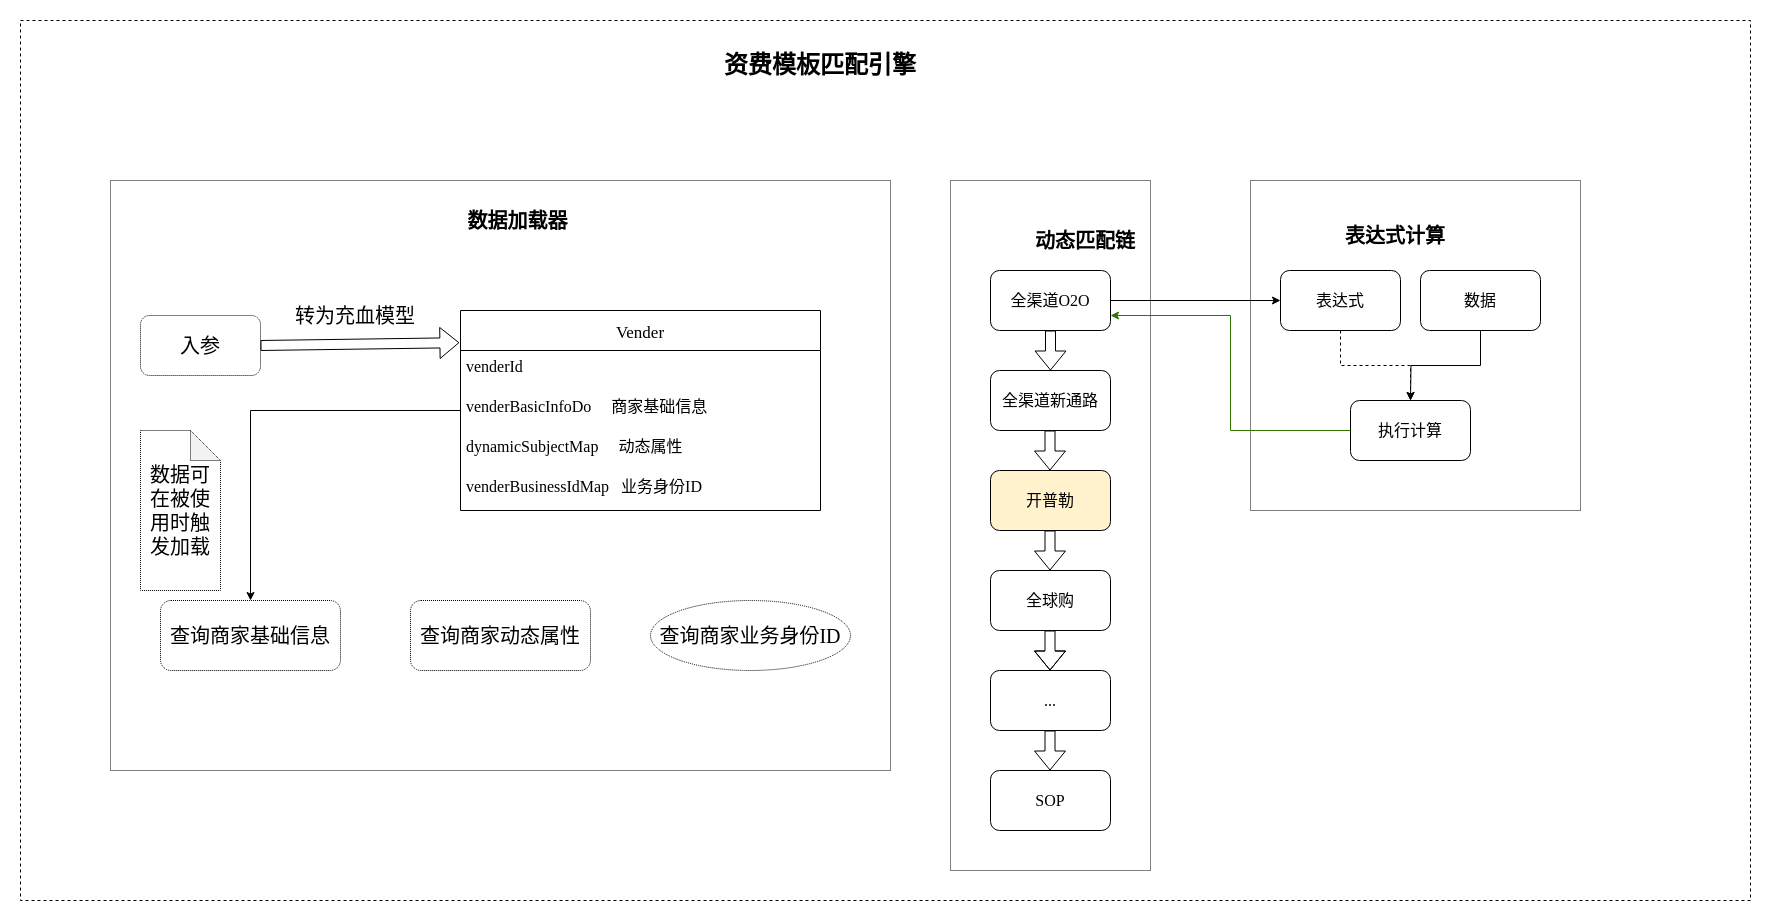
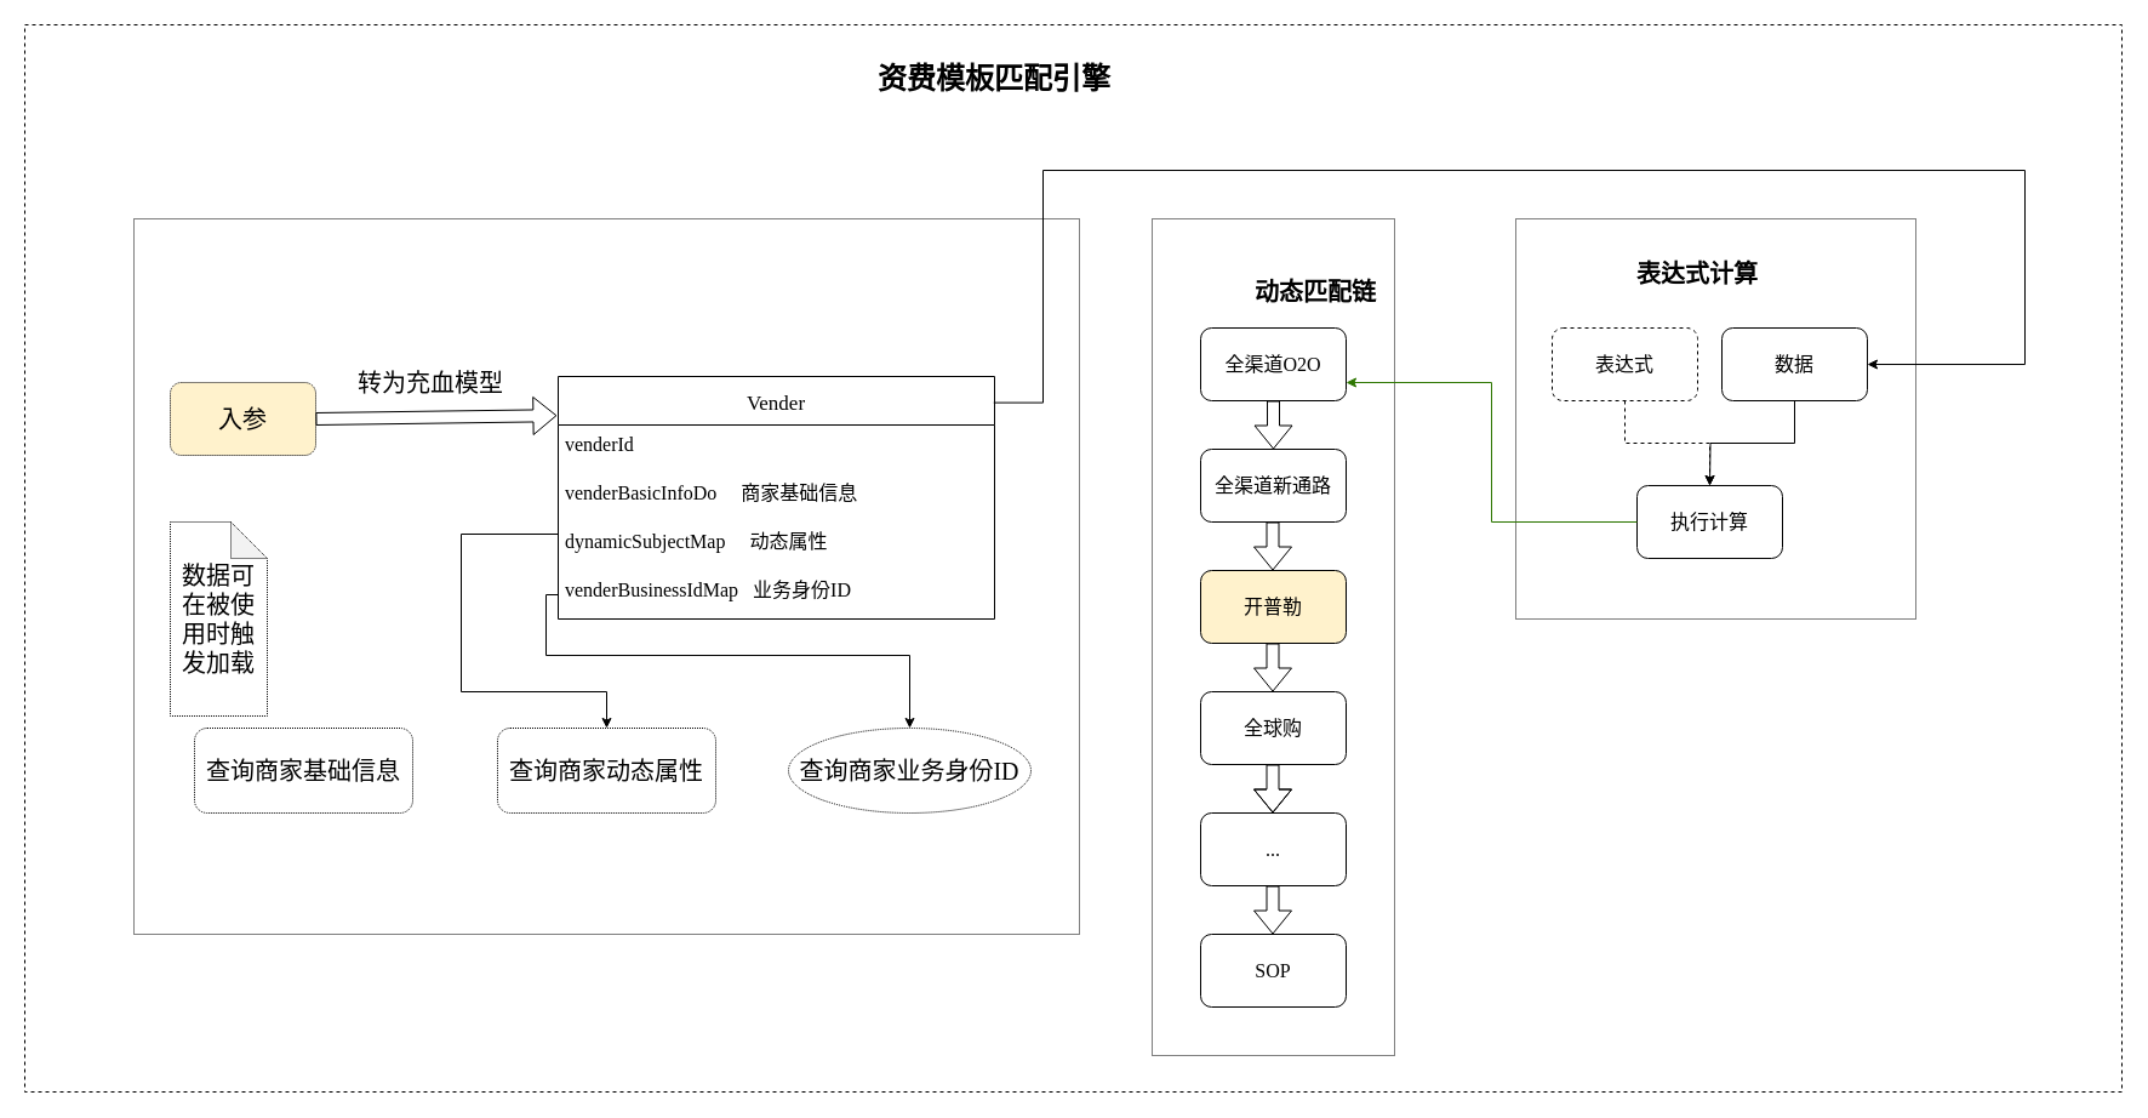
  <mxCell id="0" />
  <mxCell id="1" parent="0" />
  <mxCell id="2" value="" style="rounded=0;whiteSpace=wrap;html=1;fontFamily=Menlo;fontSize=16;dashed=1;" vertex="1" parent="1"><mxGeometry x="20" y="20" width="1730" height="880" as="geometry" /></mxCell>
  <mxCell id="3" value="" style="rounded=0;whiteSpace=wrap;html=1;fontFamily=Menlo;fontSize=16;dashed=1;dashPattern=1 1;" vertex="1" parent="1"><mxGeometry x="950" y="180" width="200" height="690" as="geometry" /></mxCell>
  <mxCell id="4" value="" style="rounded=0;whiteSpace=wrap;html=1;fontFamily=Menlo;fontSize=16;dashed=1;dashPattern=1 1;" vertex="1" parent="1"><mxGeometry x="110" y="180" width="780" height="590" as="geometry" /></mxCell>
  <mxCell id="5" value="Vender" style="swimlane;fontStyle=0;childLayout=stackLayout;horizontal=1;startSize=40;horizontalStack=0;resizeParent=1;resizeParentMax=0;resizeLast=0;collapsible=1;marginBottom=0;align=center;fontSize=17;fontFamily=Menlo;" vertex="1" parent="1"><mxGeometry x="460" y="310" width="360" height="200" as="geometry" /></mxCell>
  <mxCell id="6" value="venderId" style="text;strokeColor=none;fillColor=none;spacingLeft=4;spacingRight=4;overflow=hidden;rotatable=0;points=[[0,0.5],[1,0.5]];portConstraint=eastwest;fontSize=16;fontFamily=Menlo;" vertex="1" parent="5"><mxGeometry y="40" width="360" height="40" as="geometry" /></mxCell>
  <mxCell id="7" value="venderBasicInfoDo     商家基础信息" style="text;strokeColor=none;fillColor=none;spacingLeft=4;spacingRight=4;overflow=hidden;rotatable=0;points=[[0,0.5],[1,0.5]];portConstraint=eastwest;fontSize=16;fontFamily=Menlo;" vertex="1" parent="5"><mxGeometry y="80" width="360" height="40" as="geometry" /></mxCell>
  <mxCell id="8" value="dynamicSubjectMap     动态属性" style="text;strokeColor=none;fillColor=none;spacingLeft=4;spacingRight=4;overflow=hidden;rotatable=0;points=[[0,0.5],[1,0.5]];portConstraint=eastwest;fontSize=16;fontFamily=Menlo;" vertex="1" parent="5"><mxGeometry y="120" width="360" height="40" as="geometry" /></mxCell>
  <mxCell id="9" value="venderBusinessIdMap   业务身份ID" style="text;strokeColor=none;fillColor=none;spacingLeft=4;spacingRight=4;overflow=hidden;rotatable=0;points=[[0,0.5],[1,0.5]];portConstraint=eastwest;fontSize=16;fontFamily=Menlo;" vertex="1" parent="5"><mxGeometry y="160" width="360" height="40" as="geometry" /></mxCell>
  <mxCell id="10" value="全渠道O2O" style="rounded=1;whiteSpace=wrap;html=1;fontFamily=Menlo;fontSize=16;" vertex="1" parent="1"><mxGeometry x="990" y="270" width="120" height="60" as="geometry" /></mxCell>
  <mxCell id="11" value="全渠道新通路" style="rounded=1;whiteSpace=wrap;html=1;fontFamily=Menlo;fontSize=16;" vertex="1" parent="1"><mxGeometry x="990" y="370" width="120" height="60" as="geometry" /></mxCell>
  <mxCell id="12" value="开普勒" style="rounded=1;whiteSpace=wrap;html=1;fontFamily=Menlo;fontSize=16;fillColor=#fff2cc;" vertex="1" parent="1"><mxGeometry x="990" y="470" width="120" height="60" as="geometry" /></mxCell>
  <mxCell id="13" value="全球购" style="rounded=1;whiteSpace=wrap;html=1;fontFamily=Menlo;fontSize=16;" vertex="1" parent="1"><mxGeometry x="990" y="570" width="120" height="60" as="geometry" /></mxCell>
  <mxCell id="14" value="..." style="rounded=1;whiteSpace=wrap;html=1;fontFamily=Menlo;fontSize=16;" vertex="1" parent="1"><mxGeometry x="990" y="670" width="120" height="60" as="geometry" /></mxCell>
  <mxCell id="15" value="SOP" style="rounded=1;whiteSpace=wrap;html=1;fontFamily=Menlo;fontSize=16;" vertex="1" parent="1"><mxGeometry x="990" y="770" width="120" height="60" as="geometry" /></mxCell>
  <mxCell id="16" value="" style="shape=flexArrow;endArrow=classic;html=1;rounded=0;fontFamily=Menlo;fontSize=16;" edge="1" parent="1"><mxGeometry width="50" height="50" relative="1" as="geometry"><mxPoint x="1050" y="330" as="sourcePoint" /><mxPoint x="1050" y="370" as="targetPoint" /></mxGeometry></mxCell>
  <mxCell id="17" value="" style="shape=flexArrow;endArrow=classic;html=1;rounded=0;fontFamily=Menlo;fontSize=16;" edge="1" parent="1"><mxGeometry width="50" height="50" relative="1" as="geometry"><mxPoint x="1049.5" y="430" as="sourcePoint" /><mxPoint x="1049.5" y="470" as="targetPoint" /></mxGeometry></mxCell>
  <mxCell id="18" value="" style="shape=flexArrow;endArrow=classic;html=1;rounded=0;fontFamily=Menlo;fontSize=16;" edge="1" parent="1"><mxGeometry width="50" height="50" relative="1" as="geometry"><mxPoint x="1049.5" y="530" as="sourcePoint" /><mxPoint x="1049.5" y="570" as="targetPoint" /></mxGeometry></mxCell>
  <mxCell id="19" value="" style="shape=flexArrow;endArrow=classic;html=1;rounded=0;fontFamily=Menlo;fontSize=16;" edge="1" parent="1"><mxGeometry width="50" height="50" relative="1" as="geometry"><mxPoint x="1049.5" y="630" as="sourcePoint" /><mxPoint x="1049.5" y="670" as="targetPoint" /><Array as="points"><mxPoint x="1049.5" y="650" /></Array></mxGeometry></mxCell>
  <mxCell id="20" value="" style="shape=flexArrow;endArrow=classic;html=1;rounded=0;fontFamily=Menlo;fontSize=16;" edge="1" parent="1"><mxGeometry width="50" height="50" relative="1" as="geometry"><mxPoint x="1049.5" y="730" as="sourcePoint" /><mxPoint x="1049.5" y="770" as="targetPoint" /></mxGeometry></mxCell>
  <mxCell id="21" value="动态匹配链" style="text;html=1;strokeColor=none;fillColor=none;align=center;verticalAlign=middle;whiteSpace=wrap;rounded=0;fontFamily=Menlo;fontSize=20;fontStyle=1" vertex="1" parent="1"><mxGeometry x="1030" y="220" width="110" height="40" as="geometry" /></mxCell>
  <mxCell id="22" value="资费模板匹配引擎" style="text;html=1;strokeColor=none;fillColor=none;align=center;verticalAlign=middle;whiteSpace=wrap;rounded=0;fontFamily=Menlo;fontSize=24;fontStyle=1" vertex="1" parent="1"><mxGeometry x="710" y="50" width="220" height="30" as="geometry" /></mxCell>
  <mxCell id="23" value="" style="rounded=0;whiteSpace=wrap;html=1;fontFamily=Menlo;fontSize=16;dashed=1;dashPattern=1 1;" vertex="1" parent="1"><mxGeometry x="1250" y="180" width="330" height="330" as="geometry" /></mxCell>
- <mxCell id="24" value="表达式计算" style="text;html=1;strokeColor=none;fillColor=none;align=center;verticalAlign=middle;whiteSpace=wrap;rounded=0;fontFamily=Menlo;fontSize=20;fontStyle=1" vertex="1" parent="1"><mxGeometry x="1315" y="220" width="160" height="30" as="geometry" /></mxCell>
- <mxCell id="25" value="表达式" style="rounded=1;whiteSpace=wrap;html=1;fontFamily=Menlo;fontSize=16;" vertex="1" parent="1"><mxGeometry x="1280" y="270" width="120" height="60" as="geometry" /></mxCell>
- <mxCell id="26" value="" style="endArrow=classic;html=1;rounded=0;fontFamily=Menlo;fontSize=16;exitX=1;exitY=0.5;exitDx=0;exitDy=0;entryX=0;entryY=0.5;entryDx=0;entryDy=0;" edge="1" parent="1" source="10" target="25"><mxGeometry width="50" height="50" relative="1" as="geometry"><mxPoint x="1170" y="340" as="sourcePoint" /><mxPoint x="1220" y="290" as="targetPoint" /></mxGeometry></mxCell>
+ <mxCell id="24" value="表达式计算" style="text;html=1;strokeColor=none;fillColor=none;align=center;verticalAlign=middle;whiteSpace=wrap;rounded=0;fontFamily=Menlo;fontSize=20;fontStyle=1" vertex="1" parent="1"><mxGeometry x="1320" y="210" width="160" height="30" as="geometry" /></mxCell>
+ <mxCell id="25" value="表达式" style="rounded=1;whiteSpace=wrap;html=1;fontFamily=Menlo;fontSize=16;dashed=1;" vertex="1" parent="1"><mxGeometry x="1280" y="270" width="120" height="60" as="geometry" /></mxCell>
  <mxCell id="27" value="数据" style="rounded=1;whiteSpace=wrap;html=1;fontFamily=Menlo;fontSize=16;" vertex="1" parent="1"><mxGeometry x="1420" y="270" width="120" height="60" as="geometry" /></mxCell>
+ <mxCell id="28" value="" style="endArrow=classic;html=1;rounded=0;fontFamily=Menlo;fontSize=16;entryX=1;entryY=0.5;entryDx=0;entryDy=0;exitX=0.998;exitY=0.108;exitDx=0;exitDy=0;edgeStyle=orthogonalEdgeStyle;exitPerimeter=0;" edge="1" parent="1" source="5" target="27"><mxGeometry width="50" height="50" relative="1" as="geometry"><mxPoint x="550" y="480" as="sourcePoint" /><mxPoint x="600" y="430" as="targetPoint" /><Array as="points"><mxPoint x="860" y="332" /><mxPoint x="860" y="140" /><mxPoint x="1670" y="140" /><mxPoint x="1670" y="300" /></Array></mxGeometry></mxCell>
  <mxCell id="29" value="执行计算" style="rounded=1;whiteSpace=wrap;html=1;fontFamily=Menlo;fontSize=16;" vertex="1" parent="1"><mxGeometry x="1350" y="400" width="120" height="60" as="geometry" /></mxCell>
  <mxCell id="30" value="" style="endArrow=classic;html=1;rounded=0;fontFamily=Menlo;fontSize=16;exitX=0.5;exitY=1;exitDx=0;exitDy=0;entryX=0.5;entryY=0;entryDx=0;entryDy=0;edgeStyle=orthogonalEdgeStyle;dashed=1;" edge="1" parent="1" source="25" target="29"><mxGeometry width="50" height="50" relative="1" as="geometry"><mxPoint x="1340" y="370" as="sourcePoint" /><mxPoint x="1390" y="320" as="targetPoint" /></mxGeometry></mxCell>
  <mxCell id="31" value="" style="endArrow=classic;html=1;rounded=0;fontFamily=Menlo;fontSize=16;exitX=0.5;exitY=1;exitDx=0;exitDy=0;edgeStyle=orthogonalEdgeStyle;" edge="1" parent="1" source="27"><mxGeometry width="50" height="50" relative="1" as="geometry"><mxPoint x="1480" y="410" as="sourcePoint" /><mxPoint x="1410" y="400" as="targetPoint" /></mxGeometry></mxCell>
  <mxCell id="32" value="" style="endArrow=classic;html=1;rounded=0;fontFamily=Menlo;fontSize=16;exitX=0;exitY=0.5;exitDx=0;exitDy=0;entryX=1;entryY=0.75;entryDx=0;entryDy=0;edgeStyle=orthogonalEdgeStyle;fillColor=#60a917;strokeColor=#2D7600;" edge="1" parent="1" source="29" target="10"><mxGeometry width="50" height="50" relative="1" as="geometry"><mxPoint x="1360" y="550" as="sourcePoint" /><mxPoint x="1410" y="500" as="targetPoint" /></mxGeometry></mxCell>
- <mxCell id="33" value="&lt;font style=&quot;font-size: 20px;&quot;&gt;&lt;b&gt;数据加载器&lt;/b&gt;&lt;/font&gt;" style="text;html=1;strokeColor=none;fillColor=none;align=center;verticalAlign=middle;whiteSpace=wrap;rounded=0;dashed=1;dashPattern=1 1;fontFamily=Menlo;fontSize=16;" vertex="1" parent="1"><mxGeometry x="460" y="205" width="115" height="30" as="geometry" /></mxCell>
- <mxCell id="34" value="入参" style="rounded=1;whiteSpace=wrap;html=1;dashed=1;dashPattern=1 1;fontFamily=Menlo;fontSize=20;" vertex="1" parent="1"><mxGeometry x="140" y="315" width="120" height="60" as="geometry" /></mxCell>
+ <mxCell id="34" value="入参" style="rounded=1;whiteSpace=wrap;html=1;dashed=1;dashPattern=1 1;fontFamily=Menlo;fontSize=20;fillColor=#fff2cc;" vertex="1" parent="1"><mxGeometry x="140" y="315" width="120" height="60" as="geometry" /></mxCell>
  <mxCell id="35" value="" style="shape=flexArrow;endArrow=classic;html=1;rounded=0;fontFamily=Menlo;fontSize=20;exitX=1;exitY=0.5;exitDx=0;exitDy=0;entryX=-0.003;entryY=0.161;entryDx=0;entryDy=0;entryPerimeter=0;" edge="1" parent="1" source="34" target="5"><mxGeometry width="50" height="50" relative="1" as="geometry"><mxPoint x="300" y="390" as="sourcePoint" /><mxPoint x="350" y="340" as="targetPoint" /></mxGeometry></mxCell>
  <mxCell id="36" value="转为充血模型" style="text;html=1;strokeColor=none;fillColor=none;align=center;verticalAlign=middle;whiteSpace=wrap;rounded=0;dashed=1;dashPattern=1 1;fontFamily=Menlo;fontSize=20;" vertex="1" parent="1"><mxGeometry x="290" y="300" width="130" height="30" as="geometry" /></mxCell>
  <mxCell id="37" value="查询商家基础信息" style="rounded=1;whiteSpace=wrap;html=1;dashed=1;dashPattern=1 1;fontFamily=Menlo;fontSize=20;" vertex="1" parent="1"><mxGeometry x="160" y="600" width="180" height="70" as="geometry" /></mxCell>
  <mxCell id="38" value="查询商家动态属性" style="rounded=1;whiteSpace=wrap;html=1;dashed=1;dashPattern=1 1;fontFamily=Menlo;fontSize=20;" vertex="1" parent="1"><mxGeometry x="410" y="600" width="180" height="70" as="geometry" /></mxCell>
  <mxCell id="39" value="查询商家业务身份ID" style="ellipse;whiteSpace=wrap;html=1;dashed=1;dashPattern=1 1;fontFamily=Menlo;fontSize=20;" vertex="1" parent="1"><mxGeometry x="650" y="600" width="200" height="70" as="geometry" /></mxCell>
- <mxCell id="40" value="" style="endArrow=classic;html=1;rounded=0;fontFamily=Menlo;fontSize=20;entryX=0.5;entryY=0;entryDx=0;entryDy=0;exitX=0;exitY=0.5;exitDx=0;exitDy=0;edgeStyle=orthogonalEdgeStyle;" edge="1" parent="1" source="7" target="37"><mxGeometry width="50" height="50" relative="1" as="geometry"><mxPoint x="360" y="460" as="sourcePoint" /><mxPoint x="410" y="410" as="targetPoint" /></mxGeometry></mxCell>
+ <mxCell id="41" value="" style="endArrow=classic;html=1;rounded=0;fontFamily=Menlo;fontSize=20;entryX=0.5;entryY=0;entryDx=0;entryDy=0;exitX=0;exitY=0.25;exitDx=0;exitDy=0;exitPerimeter=0;edgeStyle=orthogonalEdgeStyle;" edge="1" parent="1" source="8" target="38"><mxGeometry width="50" height="50" relative="1" as="geometry"><mxPoint x="380" y="520" as="sourcePoint" /><mxPoint x="430" y="470" as="targetPoint" /><Array as="points"><mxPoint x="380" y="440" /><mxPoint x="380" y="570" /><mxPoint x="500" y="570" /></Array></mxGeometry></mxCell>
+ <mxCell id="42" value="" style="endArrow=classic;html=1;rounded=0;fontFamily=Menlo;fontSize=20;exitX=0;exitY=0.5;exitDx=0;exitDy=0;entryX=0.5;entryY=0;entryDx=0;entryDy=0;edgeStyle=orthogonalEdgeStyle;" edge="1" parent="1" source="9" target="39"><mxGeometry width="50" height="50" relative="1" as="geometry"><mxPoint x="650" y="590" as="sourcePoint" /><mxPoint x="700" y="540" as="targetPoint" /><Array as="points"><mxPoint x="450" y="490" /><mxPoint x="450" y="540" /><mxPoint x="750" y="540" /></Array></mxGeometry></mxCell>
  <mxCell id="43" value="数据可在被使用时触发加载" style="shape=note;whiteSpace=wrap;html=1;backgroundOutline=1;darkOpacity=0.05;dashed=1;dashPattern=1 1;fontFamily=Menlo;fontSize=20;" vertex="1" parent="1"><mxGeometry x="140" y="430" width="80" height="160" as="geometry" /></mxCell>
